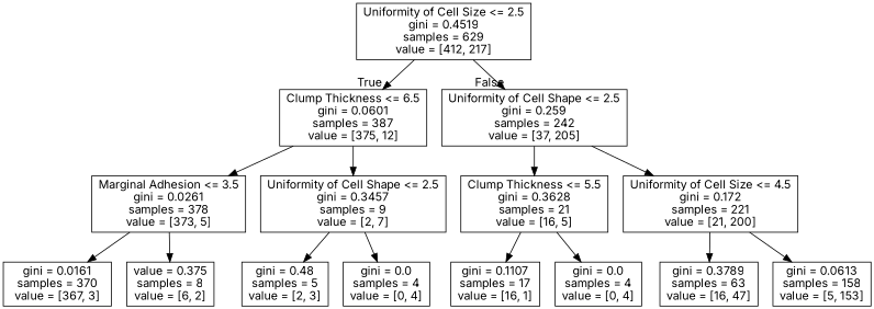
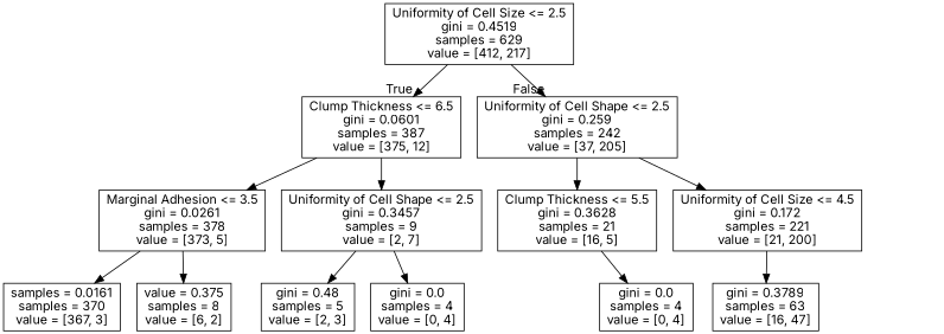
  digraph {
    fontname=Inter
    node [fontname=Inter shape=box]
    edge [fontname=Inter]
    n1 [label="Uniformity of Cell Size <= 2.5\ngini = 0.4519\nsamples = 629\nvalue = [412, 217]"]
    n2 [label="Clump Thickness <= 6.5\ngini = 0.0601\nsamples = 387\nvalue = [375, 12]"]
    n3 [label="Uniformity of Cell Shape <= 2.5\ngini = 0.259\nsamples = 242\nvalue = [37, 205]"]
    n4 [label="Marginal Adhesion <= 3.5\ngini = 0.0261\nsamples = 378\nvalue = [373, 5]"]
    n5 [label="Uniformity of Cell Shape <= 2.5\ngini = 0.3457\nsamples = 9\nvalue = [2, 7]"]
    n6 [label="Clump Thickness <= 5.5\ngini = 0.3628\nsamples = 21\nvalue = [16, 5]"]
    n7 [label="Uniformity of Cell Size <= 4.5\ngini = 0.172\nsamples = 221\nvalue = [21, 200]"]
-   n8 [label="gini = 0.0161\nsamples = 370\nvalue = [367, 3]"]
+   n8 [label="samples = 0.0161\nsamples = 370\nvalue = [367, 3]"]
    n9 [label="value = 0.375\nsamples = 8\nvalue = [6, 2]"]
    n10 [label="gini = 0.48\nsamples = 5\nvalue = [2, 3]"]
    n11 [label="gini = 0.0\nsamples = 4\nvalue = [0, 4]"]
-   n12 [label="gini = 0.1107\nsamples = 17\nvalue = [16, 1]"]
    n13 [label="gini = 0.0\nsamples = 4\nvalue = [0, 4]"]
    n14 [label="gini = 0.3789\nsamples = 63\nvalue = [16, 47]"]
-   n15 [label="gini = 0.0613\nsamples = 158\nvalue = [5, 153]"]
    n1 -> n2 [headlabel=True labelangle=45 labeldistance=2.5]
    n1 -> n3 [headlabel=False labelangle=-45 labeldistance=2.5]
    n2 -> n4
    n2 -> n5
    n3 -> n6
    n3 -> n7
    n4 -> n8
    n4 -> n9
    n5 -> n10
    n5 -> n11
-   n6 -> n12
    n6 -> n13
    n7 -> n14
-   n7 -> n15
  }
